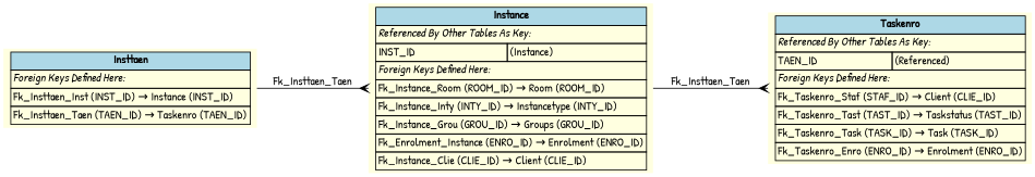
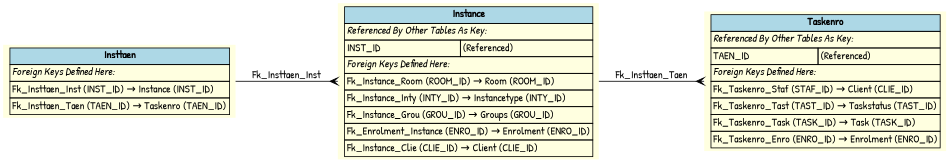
  digraph {
    fontname="Patrick Hand"
    rankdir=LR
    node [fillcolor=lightyellow fontname="Patrick Hand" shape=plaintext style=filled]
    edge [arrowhead=crow arrowtail=none dir=both fontname="Patrick Hand" labelfontsize=10]
    n1 [label=<     <TABLE BORDER="0" CELLBORDER="1" CELLSPACING="0" BGCOLOR="lightyellow">       <TR><TD COLSPAN="2" BGCOLOR="lightblue"><B>Insttaen</B></TD></TR>       <TR><TD COLSPAN="2" ALIGN="LEFT"><I>Foreign Keys Defined Here:</I></TD></TR>       <TR><TD ALIGN="LEFT" COLSPAN="2">Fk_Insttaen_Inst (INST_ID) &rarr; Instance (INST_ID)</TD></TR>       <TR><TD ALIGN="LEFT" COLSPAN="2">Fk_Insttaen_Taen (TAEN_ID) &rarr; Taskenro (TAEN_ID)</TD></TR>     </TABLE>     >]
-   n2 [label=<     <TABLE BORDER="0" CELLBORDER="1" CELLSPACING="0" BGCOLOR="lightyellow">       <TR><TD COLSPAN="2" BGCOLOR="lightblue"><B>Instance</B></TD></TR>       <TR><TD COLSPAN="2" ALIGN="LEFT"><I>Referenced By Other Tables As Key:</I></TD></TR>       <TR><TD ALIGN="LEFT">INST_ID</TD><TD ALIGN="LEFT">(Instance)</TD></TR>       <TR><TD COLSPAN="2" ALIGN="LEFT"><I>Foreign Keys Defined Here:</I></TD></TR>       <TR><TD ALIGN="LEFT" COLSPAN="2">Fk_Instance_Room (ROOM_ID) &rarr; Room (ROOM_ID)</TD></TR>       <TR><TD ALIGN="LEFT" COLSPAN="2">Fk_Instance_Inty (INTY_ID) &rarr; Instancetype (INTY_ID)</TD></TR>       <TR><TD ALIGN="LEFT" COLSPAN="2">Fk_Instance_Grou (GROU_ID) &rarr; Groups (GROU_ID)</TD></TR>       <TR><TD ALIGN="LEFT" COLSPAN="2">Fk_Enrolment_Instance (ENRO_ID) &rarr; Enrolment (ENRO_ID)</TD></TR>       <TR><TD ALIGN="LEFT" COLSPAN="2">Fk_Instance_Clie (CLIE_ID) &rarr; Client (CLIE_ID)</TD></TR>     </TABLE>     >]
+   n2 [label=<     <TABLE BORDER="0" CELLBORDER="1" CELLSPACING="0" BGCOLOR="lightyellow">       <TR><TD COLSPAN="2" BGCOLOR="lightblue"><B>Instance</B></TD></TR>       <TR><TD COLSPAN="2" ALIGN="LEFT"><I>Referenced By Other Tables As Key:</I></TD></TR>       <TR><TD ALIGN="LEFT">INST_ID</TD><TD ALIGN="LEFT">(Referenced)</TD></TR>       <TR><TD COLSPAN="2" ALIGN="LEFT"><I>Foreign Keys Defined Here:</I></TD></TR>       <TR><TD ALIGN="LEFT" COLSPAN="2">Fk_Instance_Room (ROOM_ID) &rarr; Room (ROOM_ID)</TD></TR>       <TR><TD ALIGN="LEFT" COLSPAN="2">Fk_Instance_Inty (INTY_ID) &rarr; Instancetype (INTY_ID)</TD></TR>       <TR><TD ALIGN="LEFT" COLSPAN="2">Fk_Instance_Grou (GROU_ID) &rarr; Groups (GROU_ID)</TD></TR>       <TR><TD ALIGN="LEFT" COLSPAN="2">Fk_Enrolment_Instance (ENRO_ID) &rarr; Enrolment (ENRO_ID)</TD></TR>       <TR><TD ALIGN="LEFT" COLSPAN="2">Fk_Instance_Clie (CLIE_ID) &rarr; Client (CLIE_ID)</TD></TR>     </TABLE>     >]
    n3 [label=<     <TABLE BORDER="0" CELLBORDER="1" CELLSPACING="0" BGCOLOR="lightyellow">       <TR><TD COLSPAN="2" BGCOLOR="lightblue"><B>Taskenro</B></TD></TR>       <TR><TD COLSPAN="2" ALIGN="LEFT"><I>Referenced By Other Tables As Key:</I></TD></TR>       <TR><TD ALIGN="LEFT">TAEN_ID</TD><TD ALIGN="LEFT">(Referenced)</TD></TR>       <TR><TD COLSPAN="2" ALIGN="LEFT"><I>Foreign Keys Defined Here:</I></TD></TR>       <TR><TD ALIGN="LEFT" COLSPAN="2">Fk_Taskenro_Staf (STAF_ID) &rarr; Client (CLIE_ID)</TD></TR>       <TR><TD ALIGN="LEFT" COLSPAN="2">Fk_Taskenro_Tast (TAST_ID) &rarr; Taskstatus (TAST_ID)</TD></TR>       <TR><TD ALIGN="LEFT" COLSPAN="2">Fk_Taskenro_Task (TASK_ID) &rarr; Task (TASK_ID)</TD></TR>       <TR><TD ALIGN="LEFT" COLSPAN="2">Fk_Taskenro_Enro (ENRO_ID) &rarr; Enrolment (ENRO_ID)</TD></TR>     </TABLE>     >]
-   n1 -> n2 [label=" Fk_Insttaen_Taen "]
+   n1 -> n2 [label=" Fk_Insttaen_Inst "]
    n2 -> n3 [label=" Fk_Insttaen_Taen "]
  }
